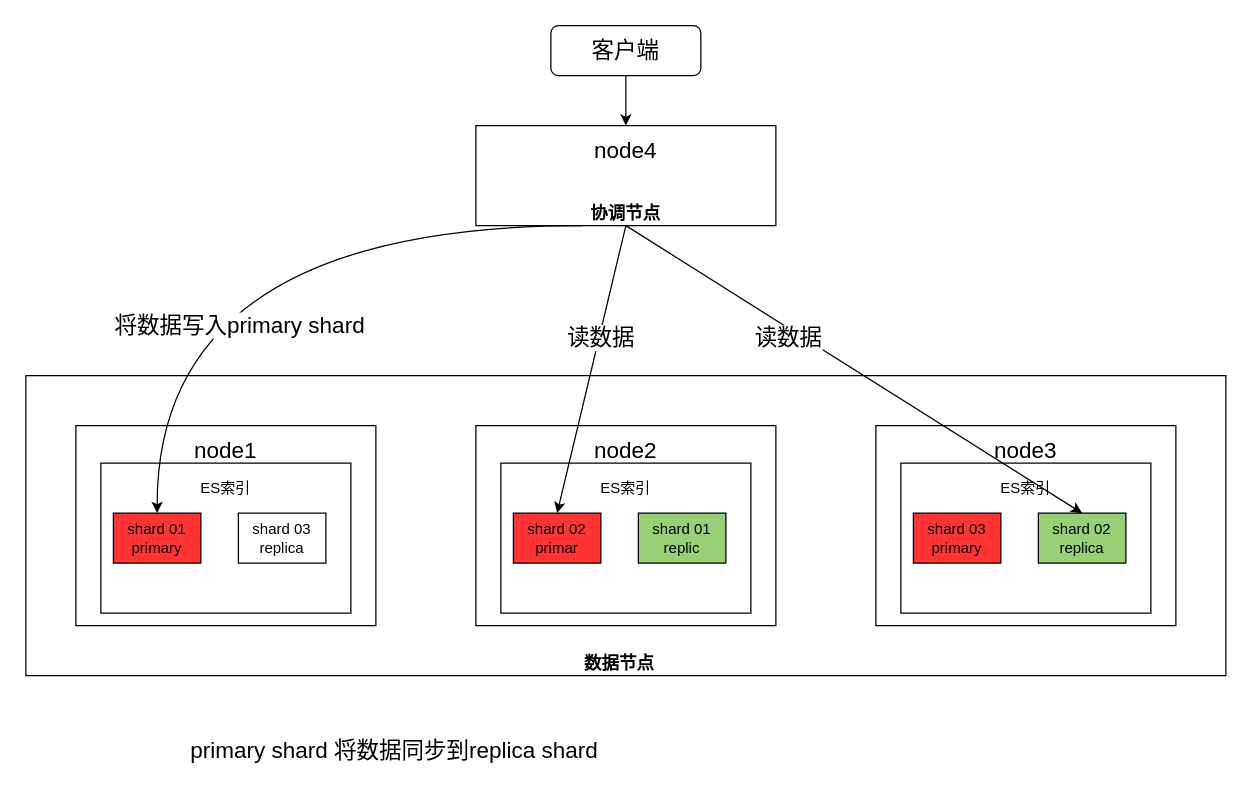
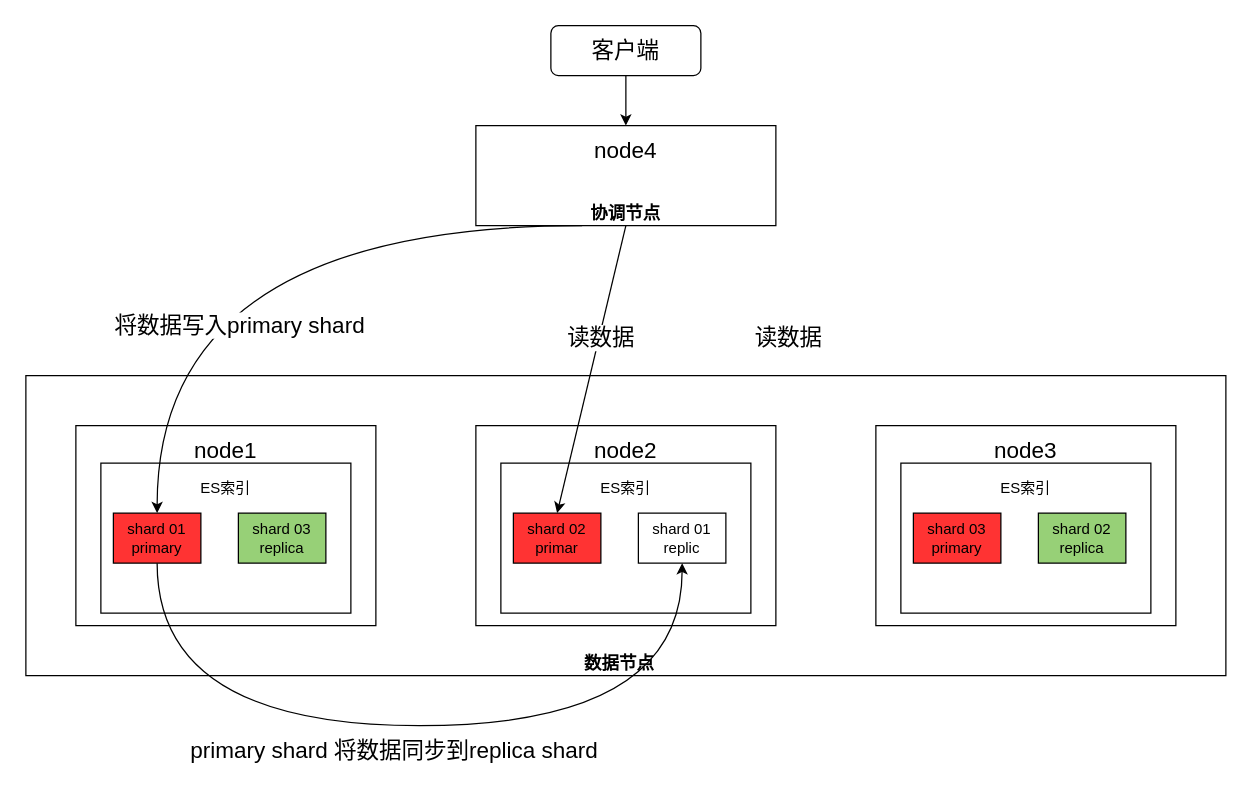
  <mxCell id="0" />
  <mxCell id="1" parent="0" />
  <mxCell id="2" value="" style="rounded=0;whiteSpace=wrap;html=1;fillColor=#FFFFFF;" vertex="1" parent="1"><mxGeometry x="20" y="300" width="960" height="240" as="geometry" /></mxCell>
  <mxCell id="3" value="" style="rounded=0;whiteSpace=wrap;html=1;" vertex="1" parent="1"><mxGeometry x="60" y="340" width="240" height="160" as="geometry" /></mxCell>
  <mxCell id="4" value="&lt;font style=&quot;font-size: 18px&quot;&gt;客户端&lt;/font&gt;" style="rounded=1;whiteSpace=wrap;html=1;" vertex="1" parent="1"><mxGeometry x="440" y="20" width="120" height="40" as="geometry" /></mxCell>
  <mxCell id="5" value="" style="rounded=0;whiteSpace=wrap;html=1;" vertex="1" parent="1"><mxGeometry x="80" y="370" width="200" height="120" as="geometry" /></mxCell>
  <mxCell id="6" value="shard 01&lt;br&gt;primary" style="rounded=0;whiteSpace=wrap;html=1;fillColor=#FF3333;" vertex="1" parent="1"><mxGeometry x="90" y="410" width="70" height="40" as="geometry" /></mxCell>
- <mxCell id="7" value="shard 03&lt;br&gt;replica" style="rounded=0;whiteSpace=wrap;html=1;fillColor=#ffffff;" vertex="1" parent="1"><mxGeometry x="190" y="410" width="70" height="40" as="geometry" /></mxCell>
+ <mxCell id="7" value="shard 03&lt;br&gt;replica" style="rounded=0;whiteSpace=wrap;html=1;fillColor=#97D077;" vertex="1" parent="1"><mxGeometry x="190" y="410" width="70" height="40" as="geometry" /></mxCell>
  <mxCell id="8" value="ES索引" style="text;html=1;strokeColor=none;fillColor=none;align=center;verticalAlign=middle;whiteSpace=wrap;rounded=0;" vertex="1" parent="1"><mxGeometry x="145" y="380" width="70" height="20" as="geometry" /></mxCell>
  <mxCell id="9" value="&lt;font style=&quot;font-size: 18px&quot;&gt;node1&lt;/font&gt;" style="text;html=1;strokeColor=none;fillColor=none;align=center;verticalAlign=middle;whiteSpace=wrap;rounded=0;" vertex="1" parent="1"><mxGeometry x="145" y="350" width="70" height="20" as="geometry" /></mxCell>
  <mxCell id="10" value="" style="rounded=0;whiteSpace=wrap;html=1;" vertex="1" parent="1"><mxGeometry x="380" y="340" width="240" height="160" as="geometry" /></mxCell>
  <mxCell id="11" value="" style="rounded=0;whiteSpace=wrap;html=1;" vertex="1" parent="1"><mxGeometry x="400" y="370" width="200" height="120" as="geometry" /></mxCell>
  <mxCell id="12" value="shard 02&lt;br&gt;primar" style="rounded=0;whiteSpace=wrap;html=1;fillColor=#FF3333;" vertex="1" parent="1"><mxGeometry x="410" y="410" width="70" height="40" as="geometry" /></mxCell>
- <mxCell id="13" value="shard 01&lt;br&gt;replic" style="rounded=0;whiteSpace=wrap;html=1;fillColor=#97D077;" vertex="1" parent="1"><mxGeometry x="510" y="410" width="70" height="40" as="geometry" /></mxCell>
+ <mxCell id="13" value="shard 01&lt;br&gt;replic" style="rounded=0;whiteSpace=wrap;html=1;fillColor=#ffffff;" vertex="1" parent="1"><mxGeometry x="510" y="410" width="70" height="40" as="geometry" /></mxCell>
  <mxCell id="14" value="ES索引" style="text;html=1;strokeColor=none;fillColor=none;align=center;verticalAlign=middle;whiteSpace=wrap;rounded=0;" vertex="1" parent="1"><mxGeometry x="465" y="380" width="70" height="20" as="geometry" /></mxCell>
  <mxCell id="15" value="&lt;font style=&quot;font-size: 18px&quot;&gt;node2&lt;/font&gt;" style="text;html=1;strokeColor=none;fillColor=none;align=center;verticalAlign=middle;whiteSpace=wrap;rounded=0;" vertex="1" parent="1"><mxGeometry x="465" y="350" width="70" height="20" as="geometry" /></mxCell>
  <mxCell id="16" value="" style="rounded=0;whiteSpace=wrap;html=1;" vertex="1" parent="1"><mxGeometry x="700" y="340" width="240" height="160" as="geometry" /></mxCell>
  <mxCell id="17" value="" style="rounded=0;whiteSpace=wrap;html=1;" vertex="1" parent="1"><mxGeometry x="720" y="370" width="200" height="120" as="geometry" /></mxCell>
  <mxCell id="18" value="shard 03&lt;br&gt;primary" style="rounded=0;whiteSpace=wrap;html=1;fillColor=#FF3333;" vertex="1" parent="1"><mxGeometry x="730" y="410" width="70" height="40" as="geometry" /></mxCell>
  <mxCell id="19" value="shard 02&lt;br&gt;replica" style="rounded=0;whiteSpace=wrap;html=1;fillColor=#97D077;" vertex="1" parent="1"><mxGeometry x="830" y="410" width="70" height="40" as="geometry" /></mxCell>
  <mxCell id="20" value="ES索引" style="text;html=1;strokeColor=none;fillColor=none;align=center;verticalAlign=middle;whiteSpace=wrap;rounded=0;" vertex="1" parent="1"><mxGeometry x="785" y="380" width="70" height="20" as="geometry" /></mxCell>
  <mxCell id="21" value="&lt;font style=&quot;font-size: 18px&quot;&gt;node3&lt;/font&gt;" style="text;html=1;strokeColor=none;fillColor=none;align=center;verticalAlign=middle;whiteSpace=wrap;rounded=0;" vertex="1" parent="1"><mxGeometry x="785" y="350" width="70" height="20" as="geometry" /></mxCell>
  <mxCell id="22" value="" style="rounded=0;whiteSpace=wrap;html=1;fillColor=#FFFFFF;" vertex="1" parent="1"><mxGeometry x="380" y="100" width="240" height="80" as="geometry" /></mxCell>
  <mxCell id="23" value="&lt;font style=&quot;font-size: 18px&quot;&gt;node4&lt;/font&gt;" style="text;html=1;strokeColor=none;fillColor=none;align=center;verticalAlign=middle;whiteSpace=wrap;rounded=0;" vertex="1" parent="1"><mxGeometry x="480" y="110" width="40" height="20" as="geometry" /></mxCell>
  <mxCell id="24" value="&lt;font style=&quot;font-size: 14px&quot;&gt;&lt;b&gt;协调节点&lt;/b&gt;&lt;/font&gt;" style="text;html=1;strokeColor=none;fillColor=none;align=center;verticalAlign=middle;whiteSpace=wrap;rounded=0;" vertex="1" parent="1"><mxGeometry x="465" y="160" width="70" height="20" as="geometry" /></mxCell>
  <mxCell id="25" value="&lt;font style=&quot;font-size: 14px&quot;&gt;&lt;b&gt;数据节点&lt;/b&gt;&lt;/font&gt;" style="text;html=1;strokeColor=none;fillColor=none;align=center;verticalAlign=middle;whiteSpace=wrap;rounded=0;" vertex="1" parent="1"><mxGeometry x="460" y="520" width="70" height="20" as="geometry" /></mxCell>
  <mxCell id="26" style="edgeStyle=orthogonalEdgeStyle;shape=flexArrow;curved=1;rounded=0;orthogonalLoop=1;jettySize=auto;html=1;exitX=0.5;exitY=1;exitDx=0;exitDy=0;" edge="1" parent="1" source="4" target="4"><mxGeometry relative="1" as="geometry" /></mxCell>
  <mxCell id="27" value="" style="endArrow=classic;html=1;entryX=0.5;entryY=0;entryDx=0;entryDy=0;exitX=0.5;exitY=1;exitDx=0;exitDy=0;" edge="1" parent="1" source="4" target="22"><mxGeometry width="50" height="50" relative="1" as="geometry"><mxPoint x="90" y="200" as="sourcePoint" /><mxPoint x="140" y="150" as="targetPoint" /></mxGeometry></mxCell>
  <mxCell id="28" value="" style="endArrow=classic;html=1;entryX=0.5;entryY=0;entryDx=0;entryDy=0;exitX=0;exitY=1;exitDx=0;exitDy=0;edgeStyle=orthogonalEdgeStyle;curved=1;" edge="1" parent="1" source="24" target="6"><mxGeometry width="50" height="50" relative="1" as="geometry"><mxPoint x="380" y="250" as="sourcePoint" /><mxPoint x="200" y="140" as="targetPoint" /><Array as="points"><mxPoint x="125" y="180" /></Array></mxGeometry></mxCell>
  <mxCell id="29" value="&lt;font style=&quot;font-size: 18px&quot;&gt;将数据写入primary shard&lt;/font&gt;" style="edgeLabel;html=1;align=center;verticalAlign=middle;resizable=0;points=[];" vertex="1" connectable="0" parent="28"><mxGeometry x="0.485" y="54" relative="1" as="geometry"><mxPoint x="11" y="-4" as="offset" /></mxGeometry></mxCell>
  <mxCell id="30" value="" style="endArrow=classic;html=1;entryX=0.5;entryY=0;entryDx=0;entryDy=0;exitX=0.5;exitY=1;exitDx=0;exitDy=0;" edge="1" parent="1" source="24" target="12"><mxGeometry width="50" height="50" relative="1" as="geometry"><mxPoint x="780" y="240" as="sourcePoint" /><mxPoint x="830" y="190" as="targetPoint" /></mxGeometry></mxCell>
+ <mxCell id="31" value="" style="endArrow=classic;html=1;entryX=0.5;entryY=1;entryDx=0;entryDy=0;exitX=0.5;exitY=1;exitDx=0;exitDy=0;edgeStyle=orthogonalEdgeStyle;curved=1;" edge="1" parent="1" source="6" target="13"><mxGeometry width="50" height="50" relative="1" as="geometry"><mxPoint x="80" y="670" as="sourcePoint" /><mxPoint x="130" y="620" as="targetPoint" /><Array as="points"><mxPoint x="125" y="580" /><mxPoint x="545" y="580" /></Array></mxGeometry></mxCell>
  <mxCell id="32" value="&lt;font style=&quot;font-size: 18px&quot;&gt;primary shard 将数据同步到replica shard&lt;/font&gt;" style="text;html=1;strokeColor=none;fillColor=none;align=center;verticalAlign=middle;whiteSpace=wrap;rounded=0;" vertex="1" parent="1"><mxGeometry x="130" y="590" width="370" height="20" as="geometry" /></mxCell>
- <mxCell id="33" value="" style="endArrow=classic;html=1;entryX=0.5;entryY=0;entryDx=0;entryDy=0;exitX=0.5;exitY=1;exitDx=0;exitDy=0;" edge="1" parent="1" source="24" target="19"><mxGeometry width="50" height="50" relative="1" as="geometry"><mxPoint x="510" y="190" as="sourcePoint" /><mxPoint x="455" y="420" as="targetPoint" /></mxGeometry></mxCell>
  <mxCell id="34" value="&lt;span style=&quot;font-size: 18px&quot;&gt;读数据&lt;/span&gt;" style="edgeLabel;html=1;align=center;verticalAlign=middle;resizable=0;points=[];" vertex="1" connectable="0" parent="1"><mxGeometry x="479.997" y="269.661" as="geometry" /></mxCell>
  <mxCell id="35" value="&lt;span style=&quot;font-size: 18px&quot;&gt;读数据&lt;/span&gt;" style="edgeLabel;html=1;align=center;verticalAlign=middle;resizable=0;points=[];" vertex="1" connectable="0" parent="1"><mxGeometry x="629.997" y="269.661" as="geometry" /></mxCell>
